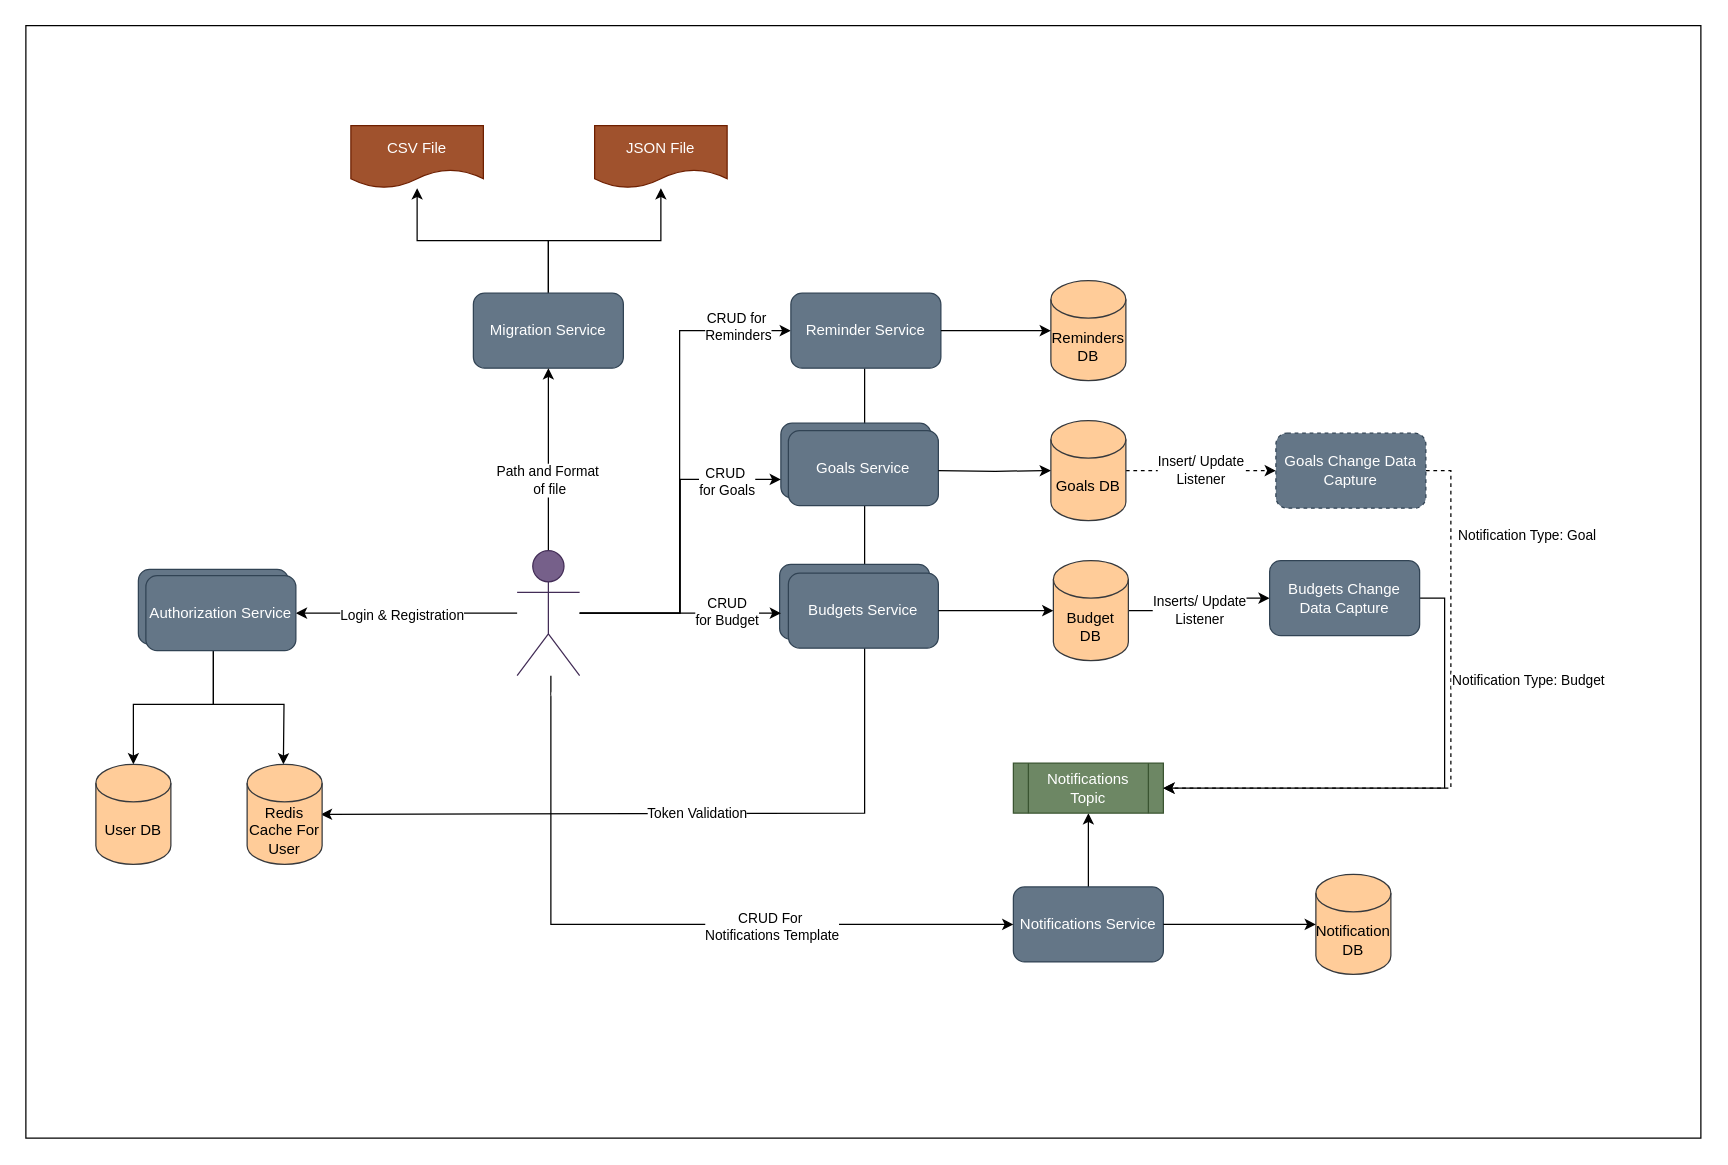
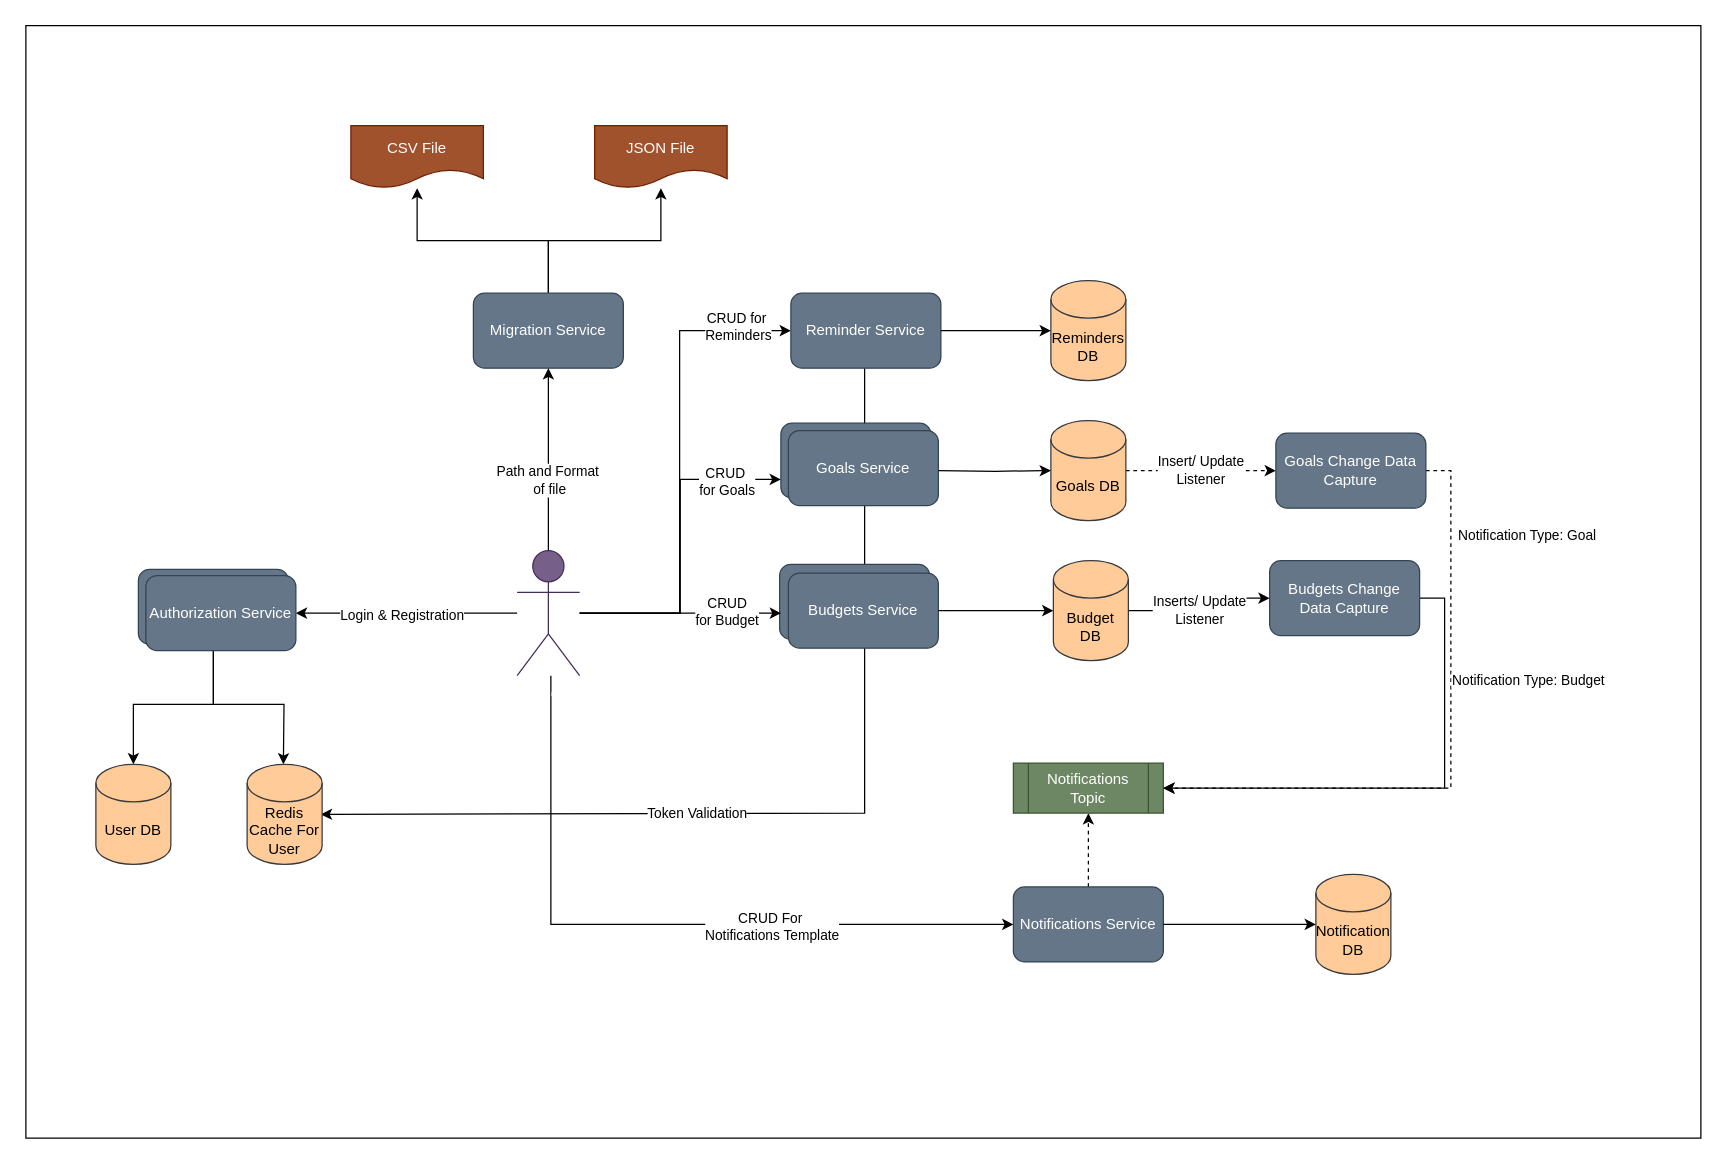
  <mxCell id="0" />
  <mxCell id="1" parent="0" />
  <mxCell id="2" value="" style="rounded=0;whiteSpace=wrap;html=1;" vertex="1" parent="1"><mxGeometry x="20" y="20" width="1340" height="890" as="geometry" /></mxCell>
  <mxCell id="3" style="edgeStyle=orthogonalEdgeStyle;rounded=0;orthogonalLoop=1;jettySize=auto;html=1;entryX=1;entryY=0.5;entryDx=0;entryDy=0;entryPerimeter=0;exitX=0.5;exitY=1;exitDx=0;exitDy=0;" edge="1" parent="1"><mxGeometry relative="1" as="geometry"><mxPoint x="256" y="651" as="targetPoint" /><mxPoint x="691" y="294" as="sourcePoint" /><Array as="points"><mxPoint x="691" y="650" /><mxPoint x="256" y="650" /></Array></mxGeometry></mxCell>
  <mxCell id="4" value="Token Validation" style="edgeLabel;html=1;align=center;verticalAlign=middle;resizable=0;points=[];" vertex="1" connectable="0" parent="3"><mxGeometry x="-0.017" y="3" relative="1" as="geometry"><mxPoint x="-102" y="-4" as="offset" /></mxGeometry></mxCell>
  <mxCell id="5" value="Budget Service" style="rounded=1;whiteSpace=wrap;html=1;fillColor=#647687;fontColor=#ffffff;strokeColor=#314354;" vertex="1" parent="1"><mxGeometry x="623" y="451" width="120" height="60" as="geometry" /></mxCell>
  <mxCell id="6" value="Goals Service" style="rounded=1;whiteSpace=wrap;html=1;fillColor=#647687;fontColor=#ffffff;strokeColor=#314354;" vertex="1" parent="1"><mxGeometry x="624" y="338" width="120" height="60" as="geometry" /></mxCell>
  <mxCell id="7" value="Goals Service" style="rounded=1;whiteSpace=wrap;html=1;fillColor=#647687;fontColor=#ffffff;strokeColor=#314354;" vertex="1" parent="1"><mxGeometry x="630" y="344" width="120" height="60" as="geometry" /></mxCell>
  <mxCell id="8" style="edgeStyle=orthogonalEdgeStyle;rounded=0;orthogonalLoop=1;jettySize=auto;html=1;" edge="1" parent="1" source="10" target="17"><mxGeometry relative="1" as="geometry" /></mxCell>
  <mxCell id="9" style="edgeStyle=orthogonalEdgeStyle;rounded=0;orthogonalLoop=1;jettySize=auto;html=1;" edge="1" parent="1" source="10"><mxGeometry relative="1" as="geometry"><mxPoint x="226" y="611" as="targetPoint" /></mxGeometry></mxCell>
  <mxCell id="10" value="" style="rounded=1;whiteSpace=wrap;html=1;fillColor=#647687;fontColor=#ffffff;strokeColor=#314354;" vertex="1" parent="1"><mxGeometry x="110" y="455" width="120" height="60" as="geometry" /></mxCell>
  <mxCell id="11" value="Budgets Service" style="rounded=1;whiteSpace=wrap;html=1;fillColor=#647687;fontColor=#ffffff;strokeColor=#314354;" vertex="1" parent="1"><mxGeometry x="630" y="458" width="120" height="60" as="geometry" /></mxCell>
- <mxCell id="12" style="edgeStyle=orthogonalEdgeStyle;rounded=0;orthogonalLoop=1;jettySize=auto;html=1;entryX=0.5;entryY=1;entryDx=0;entryDy=0;" edge="1" parent="1" source="13" target="37"><mxGeometry relative="1" as="geometry" /></mxCell>
+ <mxCell id="12" style="edgeStyle=orthogonalEdgeStyle;rounded=0;orthogonalLoop=1;jettySize=auto;html=1;entryX=0.5;entryY=1;entryDx=0;entryDy=0;dashed=1;" edge="1" parent="1" source="13" target="37"><mxGeometry relative="1" as="geometry" /></mxCell>
  <mxCell id="13" value="Notifications Service" style="rounded=1;whiteSpace=wrap;html=1;fillColor=#647687;fontColor=#ffffff;strokeColor=#314354;" vertex="1" parent="1"><mxGeometry x="810" y="709" width="120" height="60" as="geometry" /></mxCell>
  <mxCell id="14" style="edgeStyle=orthogonalEdgeStyle;rounded=0;orthogonalLoop=1;jettySize=auto;html=1;" edge="1" parent="1" source="16" target="50"><mxGeometry relative="1" as="geometry" /></mxCell>
  <mxCell id="15" style="edgeStyle=orthogonalEdgeStyle;rounded=0;orthogonalLoop=1;jettySize=auto;html=1;" edge="1" parent="1" source="16" target="51"><mxGeometry relative="1" as="geometry" /></mxCell>
  <mxCell id="16" value="Migration Service" style="rounded=1;whiteSpace=wrap;html=1;fillColor=#647687;fontColor=#ffffff;strokeColor=#314354;" vertex="1" parent="1"><mxGeometry x="378" y="234" width="120" height="60" as="geometry" /></mxCell>
  <mxCell id="17" value="User DB" style="shape=cylinder3;whiteSpace=wrap;html=1;boundedLbl=1;backgroundOutline=1;size=15;fillColor=#ffcc99;strokeColor=#36393d;" vertex="1" parent="1"><mxGeometry x="76" y="611" width="60" height="80" as="geometry" /></mxCell>
  <mxCell id="18" value="Redis Cache For User" style="shape=cylinder3;whiteSpace=wrap;html=1;boundedLbl=1;backgroundOutline=1;size=15;fillColor=#ffcc99;strokeColor=#36393d;" vertex="1" parent="1"><mxGeometry x="197" y="611" width="60" height="80" as="geometry" /></mxCell>
  <mxCell id="19" style="edgeStyle=orthogonalEdgeStyle;rounded=0;orthogonalLoop=1;jettySize=auto;html=1;entryX=0;entryY=0.75;entryDx=0;entryDy=0;" edge="1" parent="1" source="29" target="6"><mxGeometry relative="1" as="geometry" /></mxCell>
  <mxCell id="20" value="CRUD&amp;nbsp;&lt;div&gt;for Goals&lt;/div&gt;" style="edgeLabel;html=1;align=center;verticalAlign=middle;resizable=0;points=[];" vertex="1" connectable="0" parent="19"><mxGeometry x="0.672" y="-1" relative="1" as="geometry"><mxPoint as="offset" /></mxGeometry></mxCell>
  <mxCell id="21" style="edgeStyle=orthogonalEdgeStyle;rounded=0;orthogonalLoop=1;jettySize=auto;html=1;entryX=1;entryY=0.5;entryDx=0;entryDy=0;" edge="1" parent="1" source="29" target="41"><mxGeometry relative="1" as="geometry" /></mxCell>
  <mxCell id="22" value="Login &amp;amp; Registration" style="edgeLabel;html=1;align=center;verticalAlign=middle;resizable=0;points=[];" vertex="1" connectable="0" parent="21"><mxGeometry x="0.055" y="1" relative="1" as="geometry"><mxPoint as="offset" /></mxGeometry></mxCell>
  <mxCell id="23" style="edgeStyle=orthogonalEdgeStyle;rounded=0;orthogonalLoop=1;jettySize=auto;html=1;entryX=0;entryY=0.5;entryDx=0;entryDy=0;" edge="1" parent="1" source="29" target="40"><mxGeometry relative="1" as="geometry"><Array as="points"><mxPoint x="543" y="490" /><mxPoint x="543" y="264" /></Array></mxGeometry></mxCell>
  <mxCell id="24" value="CRUD for&amp;nbsp;&lt;div&gt;Reminders&lt;/div&gt;" style="edgeLabel;html=1;align=center;verticalAlign=middle;resizable=0;points=[];" vertex="1" connectable="0" parent="23"><mxGeometry x="0.783" y="4" relative="1" as="geometry"><mxPoint as="offset" /></mxGeometry></mxCell>
  <mxCell id="25" style="edgeStyle=orthogonalEdgeStyle;rounded=0;orthogonalLoop=1;jettySize=auto;html=1;entryX=0.5;entryY=1;entryDx=0;entryDy=0;" edge="1" parent="1" source="29" target="16"><mxGeometry relative="1" as="geometry" /></mxCell>
  <mxCell id="26" value="Path and Format&amp;nbsp;&lt;div&gt;of file&lt;/div&gt;" style="edgeLabel;html=1;align=center;verticalAlign=middle;resizable=0;points=[];" vertex="1" connectable="0" parent="25"><mxGeometry x="-0.213" relative="1" as="geometry"><mxPoint as="offset" /></mxGeometry></mxCell>
  <mxCell id="27" style="edgeStyle=orthogonalEdgeStyle;rounded=0;orthogonalLoop=1;jettySize=auto;html=1;entryX=0;entryY=0.5;entryDx=0;entryDy=0;" edge="1" parent="1" source="29" target="13"><mxGeometry relative="1" as="geometry"><mxPoint x="440" y="920" as="sourcePoint" /><Array as="points"><mxPoint x="440" y="739" /></Array></mxGeometry></mxCell>
  <mxCell id="28" value="CRUD For&amp;nbsp;&lt;div&gt;Notifications Template&lt;/div&gt;" style="edgeLabel;html=1;align=center;verticalAlign=middle;resizable=0;points=[];" vertex="1" connectable="0" parent="27"><mxGeometry x="0.317" y="-1" relative="1" as="geometry"><mxPoint as="offset" /></mxGeometry></mxCell>
  <mxCell id="29" value="User" style="shape=umlActor;verticalLabelPosition=bottom;verticalAlign=top;html=1;outlineConnect=0;fillColor=#76608a;fontColor=#ffffff;strokeColor=#432D57;" vertex="1" parent="1"><mxGeometry x="413" y="440" width="50" height="100" as="geometry" /></mxCell>
  <mxCell id="30" value="Insert/ Update&lt;div&gt;Listener&lt;/div&gt;" style="edgeStyle=orthogonalEdgeStyle;rounded=0;orthogonalLoop=1;jettySize=auto;html=1;dashed=1;" edge="1" parent="1" source="31" target="46"><mxGeometry relative="1" as="geometry"><mxPoint as="offset" /></mxGeometry></mxCell>
  <mxCell id="31" value="Goals DB" style="shape=cylinder3;whiteSpace=wrap;html=1;boundedLbl=1;backgroundOutline=1;size=15;fillColor=#ffcc99;strokeColor=#36393d;" vertex="1" parent="1"><mxGeometry x="840" y="336" width="60" height="80" as="geometry" /></mxCell>
  <mxCell id="32" style="edgeStyle=orthogonalEdgeStyle;rounded=0;orthogonalLoop=1;jettySize=auto;html=1;entryX=0;entryY=0.5;entryDx=0;entryDy=0;" edge="1" parent="1" source="34" target="49"><mxGeometry relative="1" as="geometry" /></mxCell>
  <mxCell id="33" value="Inserts/ Update&lt;div&gt;Listener&lt;/div&gt;" style="edgeLabel;html=1;align=center;verticalAlign=middle;resizable=0;points=[];" vertex="1" connectable="0" parent="32"><mxGeometry x="-0.09" y="1" relative="1" as="geometry"><mxPoint as="offset" /></mxGeometry></mxCell>
  <mxCell id="34" value="Budget DB" style="shape=cylinder3;whiteSpace=wrap;html=1;boundedLbl=1;backgroundOutline=1;size=15;fillColor=#ffcc99;strokeColor=#36393d;" vertex="1" parent="1"><mxGeometry x="842" y="448" width="60" height="80" as="geometry" /></mxCell>
  <mxCell id="35" style="edgeStyle=orthogonalEdgeStyle;rounded=0;orthogonalLoop=1;jettySize=auto;html=1;entryX=0;entryY=0.5;entryDx=0;entryDy=0;entryPerimeter=0;" edge="1" parent="1" target="31"><mxGeometry relative="1" as="geometry"><mxPoint x="750" y="376" as="sourcePoint" /></mxGeometry></mxCell>
  <mxCell id="36" style="edgeStyle=orthogonalEdgeStyle;rounded=0;orthogonalLoop=1;jettySize=auto;html=1;entryX=0;entryY=0.5;entryDx=0;entryDy=0;entryPerimeter=0;" edge="1" parent="1" source="11" target="34"><mxGeometry relative="1" as="geometry" /></mxCell>
  <mxCell id="37" value="Notifications&lt;div&gt;Topic&lt;/div&gt;" style="shape=process;whiteSpace=wrap;html=1;backgroundOutline=1;fillColor=#6d8764;fontColor=#ffffff;strokeColor=#3A5431;" vertex="1" parent="1"><mxGeometry x="810" y="610" width="120" height="40" as="geometry" /></mxCell>
  <mxCell id="38" value="Notification&lt;div&gt;DB&lt;/div&gt;" style="shape=cylinder3;whiteSpace=wrap;html=1;boundedLbl=1;backgroundOutline=1;size=15;fillColor=#ffcc99;strokeColor=#36393d;" vertex="1" parent="1"><mxGeometry x="1052" y="699" width="60" height="80" as="geometry" /></mxCell>
  <mxCell id="39" style="edgeStyle=orthogonalEdgeStyle;rounded=0;orthogonalLoop=1;jettySize=auto;html=1;entryX=0;entryY=0.5;entryDx=0;entryDy=0;entryPerimeter=0;" edge="1" parent="1" source="13" target="38"><mxGeometry relative="1" as="geometry" /></mxCell>
  <mxCell id="40" value="Reminder Service" style="rounded=1;whiteSpace=wrap;html=1;fillColor=#647687;fontColor=#ffffff;strokeColor=#314354;" vertex="1" parent="1"><mxGeometry x="632" y="234" width="120" height="60" as="geometry" /></mxCell>
  <mxCell id="41" value="Authorization Service" style="rounded=1;whiteSpace=wrap;html=1;fillColor=#647687;strokeColor=#314354;fontColor=#ffffff;" vertex="1" parent="1"><mxGeometry x="116" y="460" width="120" height="60" as="geometry" /></mxCell>
  <mxCell id="42" style="edgeStyle=orthogonalEdgeStyle;rounded=0;orthogonalLoop=1;jettySize=auto;html=1;entryX=0.009;entryY=0.65;entryDx=0;entryDy=0;entryPerimeter=0;" edge="1" parent="1" source="29" target="5"><mxGeometry relative="1" as="geometry" /></mxCell>
  <mxCell id="43" value="CRUD&lt;div&gt;for Budget&lt;/div&gt;" style="edgeLabel;html=1;align=center;verticalAlign=middle;resizable=0;points=[];" vertex="1" connectable="0" parent="42"><mxGeometry x="0.454" y="2" relative="1" as="geometry"><mxPoint as="offset" /></mxGeometry></mxCell>
  <mxCell id="44" style="edgeStyle=orthogonalEdgeStyle;rounded=0;orthogonalLoop=1;jettySize=auto;html=1;entryX=1;entryY=0.5;entryDx=0;entryDy=0;exitX=1;exitY=0.5;exitDx=0;exitDy=0;dashed=1;" edge="1" parent="1" source="46" target="37"><mxGeometry relative="1" as="geometry" /></mxCell>
  <mxCell id="45" value="Notification Type: Goal" style="edgeLabel;html=1;align=center;verticalAlign=middle;resizable=0;points=[];" vertex="1" connectable="0" parent="44"><mxGeometry x="-0.717" y="1" relative="1" as="geometry"><mxPoint x="59" as="offset" /></mxGeometry></mxCell>
- <mxCell id="46" value="Goals Change Data Capture" style="rounded=1;whiteSpace=wrap;html=1;fillColor=#647687;fontColor=#ffffff;strokeColor=#314354;dashed=1;" vertex="1" parent="1"><mxGeometry x="1020" y="346" width="120" height="60" as="geometry" /></mxCell>
+ <mxCell id="46" value="Goals Change Data Capture" style="rounded=1;whiteSpace=wrap;html=1;fillColor=#647687;fontColor=#ffffff;strokeColor=#314354;" vertex="1" parent="1"><mxGeometry x="1020" y="346" width="120" height="60" as="geometry" /></mxCell>
  <mxCell id="47" style="edgeStyle=orthogonalEdgeStyle;rounded=0;orthogonalLoop=1;jettySize=auto;html=1;entryX=1;entryY=0.5;entryDx=0;entryDy=0;exitX=1;exitY=0.5;exitDx=0;exitDy=0;" edge="1" parent="1" source="49" target="37"><mxGeometry relative="1" as="geometry" /></mxCell>
  <mxCell id="48" value="Notification Type: Budget" style="edgeLabel;html=1;align=center;verticalAlign=middle;resizable=0;points=[];" vertex="1" connectable="0" parent="47"><mxGeometry x="-0.574" y="-1" relative="1" as="geometry"><mxPoint x="67" as="offset" /></mxGeometry></mxCell>
  <mxCell id="49" value="Budgets Change Data Capture" style="rounded=1;whiteSpace=wrap;html=1;fillColor=#647687;fontColor=#ffffff;strokeColor=#314354;" vertex="1" parent="1"><mxGeometry x="1015" y="448" width="120" height="60" as="geometry" /></mxCell>
  <mxCell id="50" value="CSV File" style="shape=document;whiteSpace=wrap;html=1;boundedLbl=1;fillColor=#a0522d;fontColor=#ffffff;strokeColor=#6D1F00;" vertex="1" parent="1"><mxGeometry x="280" y="100" width="106" height="50" as="geometry" /></mxCell>
  <mxCell id="51" value="JSON File" style="shape=document;whiteSpace=wrap;html=1;boundedLbl=1;fillColor=#a0522d;fontColor=#ffffff;strokeColor=#6D1F00;" vertex="1" parent="1"><mxGeometry x="475" y="100" width="106" height="50" as="geometry" /></mxCell>
  <mxCell id="52" value="Reminders&lt;div&gt;DB&lt;/div&gt;" style="shape=cylinder3;whiteSpace=wrap;html=1;boundedLbl=1;backgroundOutline=1;size=15;fillColor=#ffcc99;strokeColor=#36393d;" vertex="1" parent="1"><mxGeometry x="840" y="224" width="60" height="80" as="geometry" /></mxCell>
  <mxCell id="53" style="edgeStyle=orthogonalEdgeStyle;rounded=0;orthogonalLoop=1;jettySize=auto;html=1;entryX=0;entryY=0.5;entryDx=0;entryDy=0;entryPerimeter=0;" edge="1" parent="1" source="40" target="52"><mxGeometry relative="1" as="geometry" /></mxCell>
